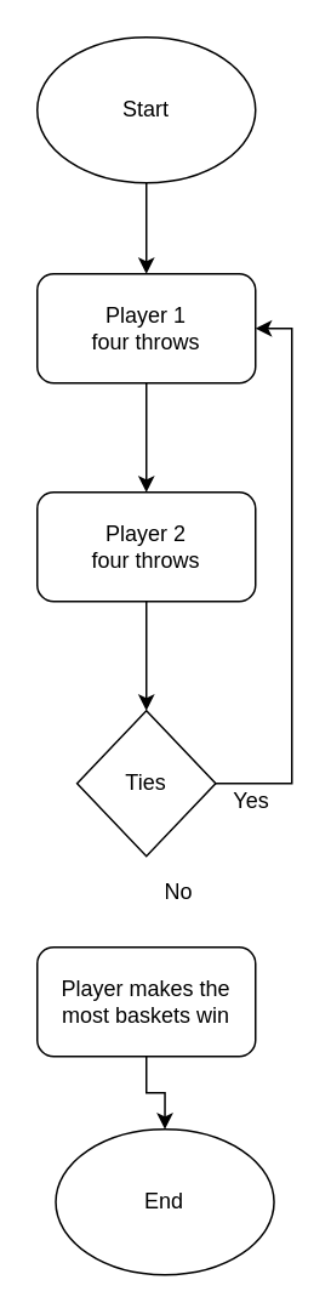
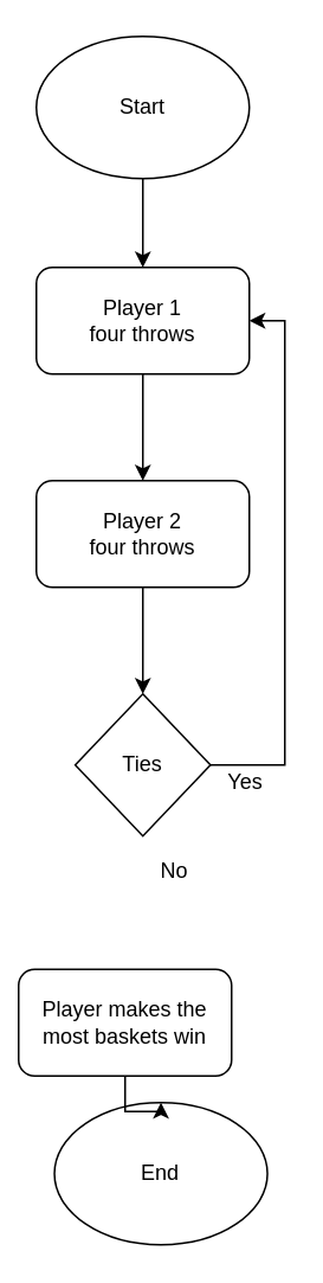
  <mxCell id="0" />
  <mxCell id="1" parent="0" />
  <mxCell id="2" style="edgeStyle=orthogonalEdgeStyle;rounded=0;orthogonalLoop=1;jettySize=auto;html=1;entryX=0.5;entryY=0;entryDx=0;entryDy=0;" edge="1" parent="1" source="3" target="5"><mxGeometry relative="1" as="geometry" /></mxCell>
  <mxCell id="3" value="Start" style="ellipse;whiteSpace=wrap;html=1;" vertex="1" parent="1"><mxGeometry x="20" y="20" width="120" height="80" as="geometry" /></mxCell>
  <mxCell id="4" style="edgeStyle=orthogonalEdgeStyle;rounded=0;orthogonalLoop=1;jettySize=auto;html=1;entryX=0.5;entryY=0;entryDx=0;entryDy=0;" edge="1" parent="1" source="5" target="7"><mxGeometry relative="1" as="geometry" /></mxCell>
  <mxCell id="5" value="Player 1&lt;br&gt;four throws" style="rounded=1;whiteSpace=wrap;html=1;" vertex="1" parent="1"><mxGeometry x="20" y="150" width="120" height="60" as="geometry" /></mxCell>
  <mxCell id="6" style="edgeStyle=orthogonalEdgeStyle;rounded=0;orthogonalLoop=1;jettySize=auto;html=1;entryX=0.5;entryY=0;entryDx=0;entryDy=0;" edge="1" parent="1" source="7" target="9"><mxGeometry relative="1" as="geometry" /></mxCell>
  <mxCell id="7" value="Player 2&lt;br&gt;four throws" style="rounded=1;whiteSpace=wrap;html=1;" vertex="1" parent="1"><mxGeometry x="20" y="270" width="120" height="60" as="geometry" /></mxCell>
  <mxCell id="8" style="edgeStyle=orthogonalEdgeStyle;rounded=0;orthogonalLoop=1;jettySize=auto;html=1;entryX=1;entryY=0.5;entryDx=0;entryDy=0;" edge="1" parent="1" source="9" target="5"><mxGeometry relative="1" as="geometry"><Array as="points"><mxPoint x="160" y="430" /><mxPoint x="160" y="180" /></Array></mxGeometry></mxCell>
  <mxCell id="9" value="Ties" style="rhombus;whiteSpace=wrap;html=1;" vertex="1" parent="1"><mxGeometry x="41.9" y="390" width="76.19" height="80" as="geometry" /></mxCell>
  <mxCell id="10" value="End" style="ellipse;whiteSpace=wrap;html=1;" vertex="1" parent="1"><mxGeometry x="30.19" y="620" width="120" height="80" as="geometry" /></mxCell>
  <mxCell id="11" style="edgeStyle=orthogonalEdgeStyle;rounded=0;orthogonalLoop=1;jettySize=auto;html=1;entryX=0.5;entryY=0;entryDx=0;entryDy=0;" edge="1" parent="1" source="12" target="10"><mxGeometry relative="1" as="geometry" /></mxCell>
- <mxCell id="12" value="Player makes the most baskets win" style="rounded=1;whiteSpace=wrap;html=1;" vertex="1" parent="1"><mxGeometry x="20" y="520" width="120" height="60" as="geometry" /></mxCell>
+ <mxCell id="12" value="Player makes the most baskets win" style="rounded=1;whiteSpace=wrap;html=1;" vertex="1" parent="1"><mxGeometry x="10" y="545" width="120" height="60" as="geometry" /></mxCell>
  <mxCell id="13" value="Yes" style="text;html=1;strokeColor=none;fillColor=none;align=center;verticalAlign=middle;whiteSpace=wrap;rounded=0;" vertex="1" parent="1"><mxGeometry x="118.09" y="430" width="40" height="20" as="geometry" /></mxCell>
  <mxCell id="14" value="No" style="text;html=1;strokeColor=none;fillColor=none;align=center;verticalAlign=middle;whiteSpace=wrap;rounded=0;" vertex="1" parent="1"><mxGeometry x="78.09" y="480" width="40" height="20" as="geometry" /></mxCell>
